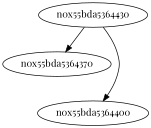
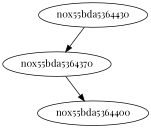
  digraph {
    fontname="Playfair Display"
    node [fontname="Playfair Display"]
    edge [fontname="Playfair Display"]
    n0x55bda5364430
    n0x55bda5364370
    n0x55bda5364400
    n0x55bda5364430 -> n0x55bda5364370
-   n0x55bda5364430 -> n0x55bda5364400
+   n0x55bda5364370 -> n0x55bda5364400
  }
